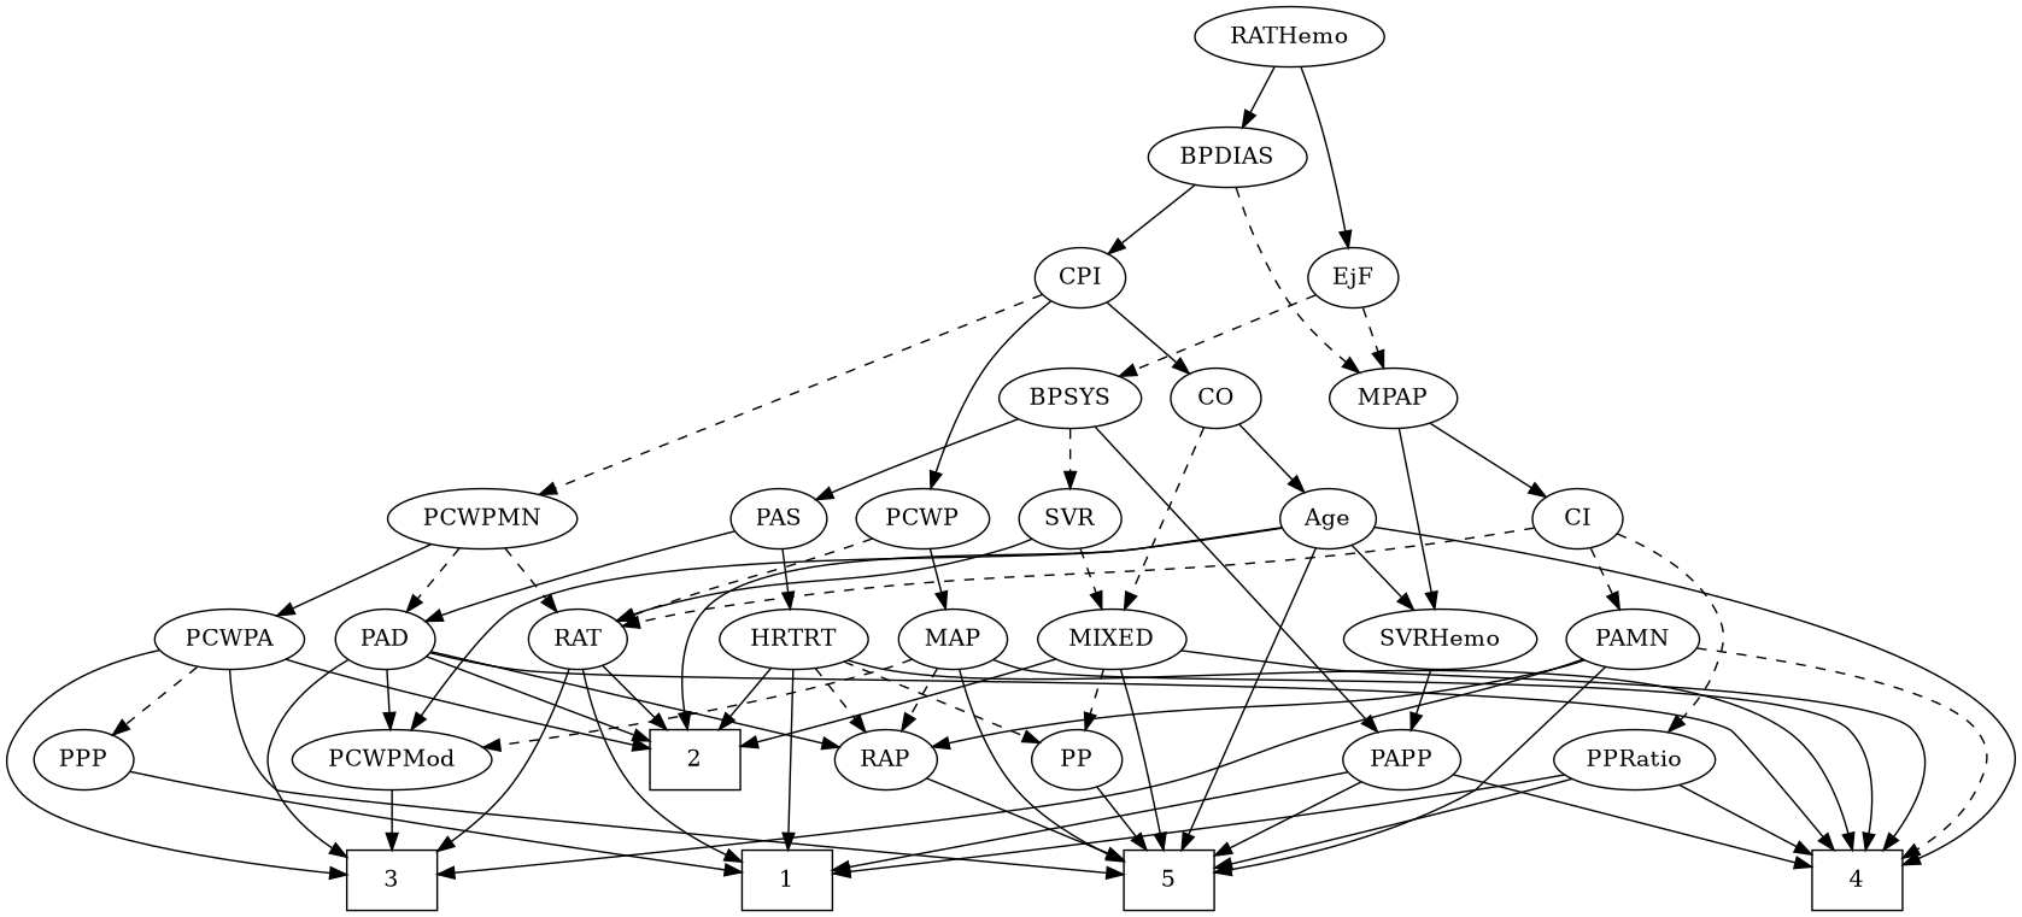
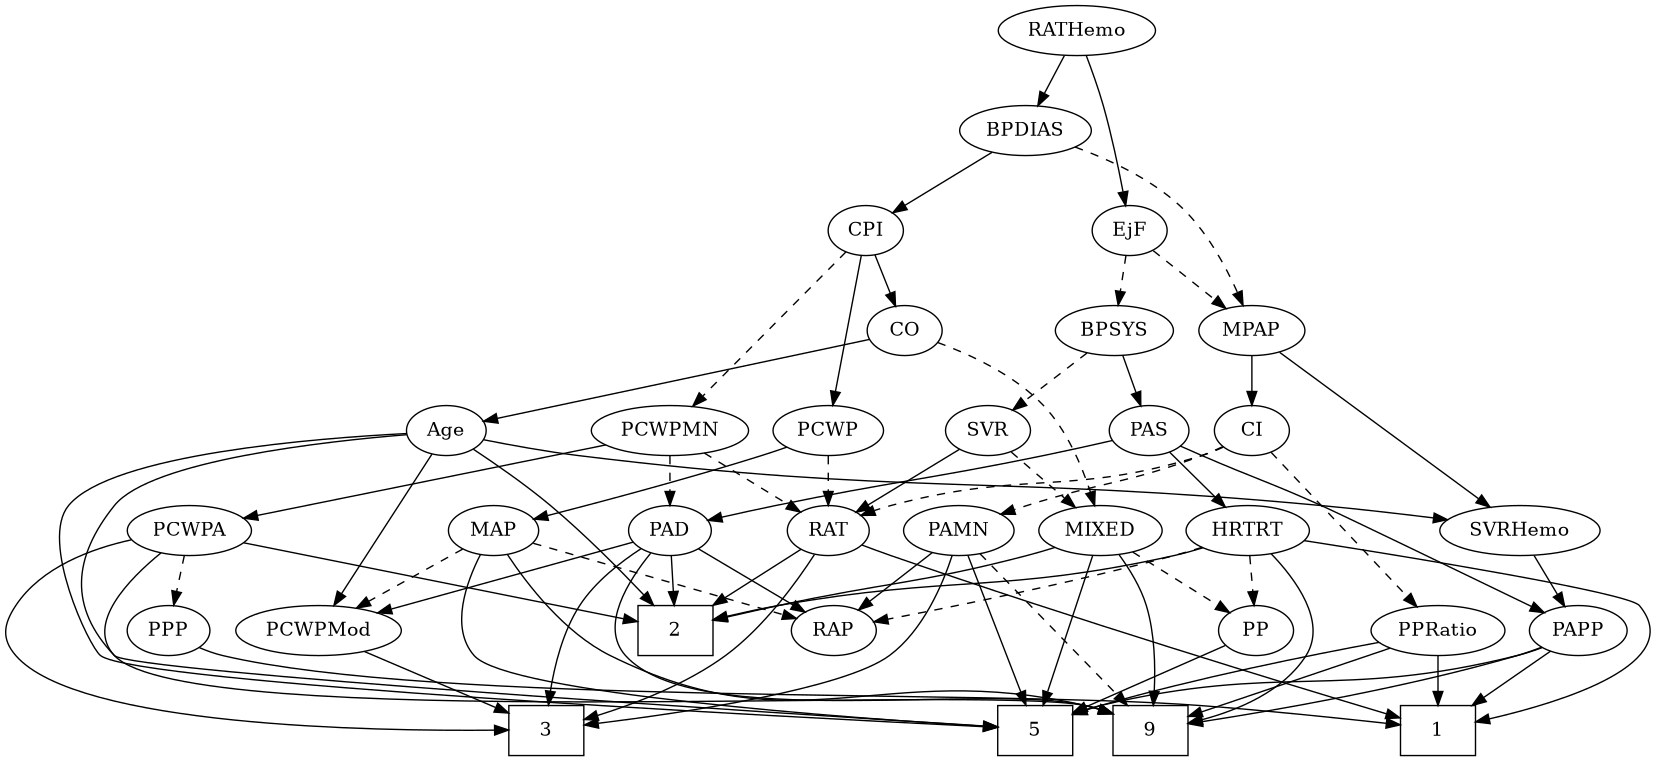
  strict digraph {
    edge [style=solid]
    1 [height=0.5 shape=box width=0.75]
    2 [height=0.5 shape=box width=0.75]
    3 [height=0.5 shape=box width=0.75]
-   4 [height=0.5 shape=box width=0.75]
+   4 [height=0.5 shape=box width=0.75 label=9]
    5 [height=0.5 shape=box width=0.75]
    Age [height=0.5 width=0.75]
    PCWPMod [height=0.5 width=1.4443]
    SVRHemo [height=0.5 width=1.3902]
    EjF [height=0.5 width=0.75]
    MPAP [height=0.5 width=0.97491]
    BPSYS [height=0.5 width=1.0471]
    CI [height=0.5 width=0.75]
    PAS [height=0.5 width=0.75]
    SVR [height=0.5 width=0.77632]
    PAPP [height=0.5 width=0.88464]
    PAMN [height=0.5 width=1.011]
    RAT [height=0.5 width=0.75827]
    PPRatio [height=0.5 width=1.1013]
    PAD [height=0.5 width=0.79437]
    HRTRT [height=0.5 width=1.1013]
    MIXED [height=0.5 width=1.1193]
    RAP [height=0.5 width=0.77632]
    PP [height=0.5 width=0.75]
    CO [height=0.5 width=0.75]
    RATHemo [height=0.5 width=1.3721]
    BPDIAS [height=0.5 width=1.1735]
    CPI [height=0.5 width=0.75]
    PCWPMN [height=0.5 width=1.3902]
    PCWP [height=0.5 width=0.97491]
    PCWPA [height=0.5 width=1.1555]
    MAP [height=0.5 width=0.84854]
    PPP [height=0.5 width=0.75]
    Age -> 2
    Age -> 4
    Age -> 5
    Age -> PCWPMod
    Age -> SVRHemo
    PCWPMod -> 3
    SVRHemo -> PAPP
    EjF -> MPAP [style=dashed]
    EjF -> BPSYS [style=dashed]
    MPAP -> SVRHemo
    MPAP -> CI
    BPSYS -> PAS
    BPSYS -> SVR [style=dashed]
    CI -> PAMN [style=dashed]
    CI -> RAT [style=dashed]
    CI -> PPRatio [style=dashed]
-   BPSYS -> PAPP
+   PAS -> PAPP
    PAS -> PAD
    PAS -> HRTRT
    SVR -> RAT
    SVR -> MIXED [style=dashed]
    PAPP -> 1
    PAPP -> 4
    PAPP -> 5
    PAMN -> 3
    PAMN -> 4 [style=dashed]
    PAMN -> 5
    PAMN -> RAP
    RAT -> 1
    RAT -> 2
    RAT -> 3
    PPRatio -> 1
    PPRatio -> 4
    PPRatio -> 5
    PAD -> 2
    PAD -> 3
    PAD -> 4
    PAD -> PCWPMod
    PAD -> RAP
    HRTRT -> 1
    HRTRT -> 2
    HRTRT -> 4
    HRTRT -> RAP [style=dashed]
    HRTRT -> PP [style=dashed]
    MIXED -> 2
    MIXED -> 4
    MIXED -> 5
    MIXED -> PP [style=dashed]
-   RAP -> 5
    PP -> 5
    CO -> Age
    CO -> MIXED [style=dashed]
    RATHemo -> EjF
    RATHemo -> BPDIAS
    BPDIAS -> MPAP [style=dashed]
    BPDIAS -> CPI
    CPI -> CO
    CPI -> PCWPMN [style=dashed]
    CPI -> PCWP
    PCWPMN -> RAT [style=dashed]
    PCWPMN -> PAD [style=dashed]
    PCWPMN -> PCWPA
    PCWP -> RAT [style=dashed]
    PCWP -> MAP
    PCWPA -> 2
    PCWPA -> 3
    PCWPA -> 5
    PCWPA -> PPP [style=dashed]
    MAP -> 4
    MAP -> 5
    MAP -> PCWPMod [style=dashed]
    MAP -> RAP [style=dashed]
    PPP -> 1
  }
